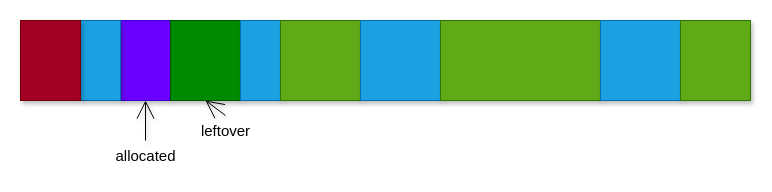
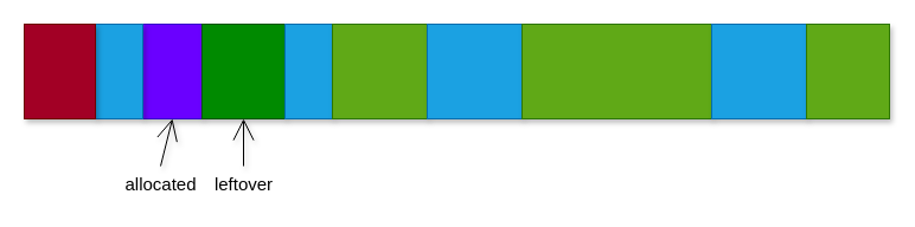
  <mxCell id="0" />
  <mxCell id="1" parent="0" />
  <mxCell id="2" value="" style="rounded=0;whiteSpace=wrap;html=1;fillColor=#6a00ff;strokeColor=#3700CC;fontColor=#ffffff;shadow=1;" vertex="1" parent="1"><mxGeometry x="120" y="20" width="50" height="80" as="geometry" /></mxCell>
  <mxCell id="3" value="" style="rounded=0;whiteSpace=wrap;html=1;fillColor=#1ba1e2;strokeColor=#006EAF;fontColor=#ffffff;shadow=1;" vertex="1" parent="1"><mxGeometry x="80" y="20" width="40" height="80" as="geometry" /></mxCell>
  <mxCell id="4" value="" style="rounded=0;whiteSpace=wrap;html=1;fillColor=#008a00;strokeColor=#005700;fontColor=#ffffff;shadow=1;" vertex="1" parent="1"><mxGeometry x="170" y="20" width="70" height="80" as="geometry" /></mxCell>
  <mxCell id="5" value="" style="rounded=0;whiteSpace=wrap;html=1;fillColor=#1ba1e2;strokeColor=#006EAF;fontColor=#ffffff;shadow=1;" vertex="1" parent="1"><mxGeometry x="240" y="20" width="40" height="80" as="geometry" /></mxCell>
  <mxCell id="6" value="" style="rounded=0;whiteSpace=wrap;html=1;fillColor=#60a917;strokeColor=#2D7600;fontColor=#ffffff;shadow=1;" vertex="1" parent="1"><mxGeometry x="280" y="20" width="80" height="80" as="geometry" /></mxCell>
  <mxCell id="7" value="" style="rounded=0;whiteSpace=wrap;html=1;fillColor=#1ba1e2;strokeColor=#006EAF;fontColor=#ffffff;shadow=1;" vertex="1" parent="1"><mxGeometry x="360" y="20" width="80" height="80" as="geometry" /></mxCell>
  <mxCell id="8" value="" style="rounded=0;whiteSpace=wrap;html=1;fillColor=#60a917;strokeColor=#2D7600;fontColor=#ffffff;shadow=1;" vertex="1" parent="1"><mxGeometry x="440" y="20" width="160" height="80" as="geometry" /></mxCell>
  <mxCell id="9" value="" style="rounded=0;whiteSpace=wrap;html=1;fillColor=#1ba1e2;strokeColor=#006EAF;fontColor=#ffffff;shadow=1;" vertex="1" parent="1"><mxGeometry x="600" y="20" width="80" height="80" as="geometry" /></mxCell>
  <mxCell id="10" value="" style="rounded=0;whiteSpace=wrap;html=1;fillColor=#60a917;strokeColor=#2D7600;fontColor=#ffffff;shadow=1;" vertex="1" parent="1"><mxGeometry x="680" y="20" width="70" height="80" as="geometry" /></mxCell>
  <mxCell id="11" value="" style="rounded=0;whiteSpace=wrap;html=1;fillColor=#a20025;strokeColor=#6F0000;fontColor=#ffffff;shadow=1;" vertex="1" parent="1"><mxGeometry x="20" y="20" width="60" height="80" as="geometry" /></mxCell>
  <mxCell id="12" style="edgeStyle=none;html=1;exitX=0.5;exitY=0;exitDx=0;exitDy=0;entryX=0.5;entryY=1;entryDx=0;entryDy=0;fontSize=15;endArrow=open;endFill=0;endSize=16;shadow=1;" edge="1" parent="1" source="13" target="2"><mxGeometry relative="1" as="geometry" /></mxCell>
- <mxCell id="13" value="allocated" style="text;html=1;strokeColor=none;fillColor=none;align=center;verticalAlign=middle;whiteSpace=wrap;rounded=0;fontSize=15;shadow=1;" vertex="1" parent="1"><mxGeometry x="117.5" y="140" width="55" height="30" as="geometry" /></mxCell>
+ <mxCell id="13" value="allocated" style="text;html=1;strokeColor=none;fillColor=none;align=center;verticalAlign=middle;whiteSpace=wrap;rounded=0;fontSize=15;shadow=1;" vertex="1" parent="1"><mxGeometry x="107.5" y="140" width="55" height="30" as="geometry" /></mxCell>
  <mxCell id="14" style="edgeStyle=none;html=1;exitX=0.5;exitY=0;exitDx=0;exitDy=0;entryX=0.5;entryY=1;entryDx=0;entryDy=0;fontSize=15;endArrow=open;endFill=0;endSize=16;shadow=1;" edge="1" parent="1" source="15" target="4"><mxGeometry relative="1" as="geometry" /></mxCell>
- <mxCell id="15" value="leftover" style="text;html=1;strokeColor=none;fillColor=none;align=center;verticalAlign=middle;whiteSpace=wrap;rounded=0;fontSize=15;shadow=1;" vertex="1" parent="1"><mxGeometry x="197.5" y="115" width="55" height="30" as="geometry" /></mxCell>
+ <mxCell id="15" value="leftover" style="text;html=1;strokeColor=none;fillColor=none;align=center;verticalAlign=middle;whiteSpace=wrap;rounded=0;fontSize=15;shadow=1;" vertex="1" parent="1"><mxGeometry x="177.5" y="140" width="55" height="30" as="geometry" /></mxCell>
